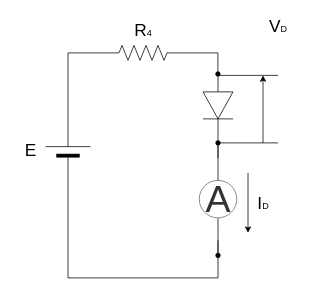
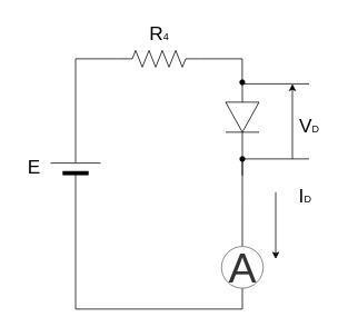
  <mxCell id="0" />
  <mxCell id="1" parent="0" />
  <mxCell id="2" style="edgeStyle=orthogonalEdgeStyle;rounded=0;orthogonalLoop=1;jettySize=auto;html=1;exitX=0;exitY=0.5;exitDx=0;exitDy=0;exitPerimeter=0;strokeColor=#000000;endArrow=none;endFill=0;" edge="1" parent="1" source="3"><mxGeometry relative="1" as="geometry"><mxPoint x="290" y="320" as="targetPoint" /><Array as="points"><mxPoint x="90" y="370" /><mxPoint x="290" y="370" /></Array></mxGeometry></mxCell>
  <mxCell id="3" value="" style="verticalLabelPosition=bottom;shadow=0;dashed=0;align=center;html=1;verticalAlign=top;strokeWidth=1;shape=mxgraph.electrical.miscellaneous.monocell_battery;rotation=-90;strokeColor=#000000;fillColor=#000000;" vertex="1" parent="1"><mxGeometry x="40" y="170" width="100" height="60" as="geometry" /></mxCell>
  <mxCell id="4" value="" style="pointerEvents=1;verticalLabelPosition=bottom;shadow=0;dashed=0;align=center;html=1;verticalAlign=top;shape=mxgraph.electrical.resistors.resistor_2;strokeColor=#000000;" vertex="1" parent="1"><mxGeometry x="140" y="60" width="100" height="20" as="geometry" /></mxCell>
  <mxCell id="5" style="edgeStyle=orthogonalEdgeStyle;rounded=0;orthogonalLoop=1;jettySize=auto;html=1;exitX=1;exitY=0.5;exitDx=0;exitDy=0;exitPerimeter=0;endArrow=none;endFill=0;strokeColor=#000000;" edge="1" parent="1" source="6"><mxGeometry relative="1" as="geometry"><mxPoint x="290" y="210" as="targetPoint" /></mxGeometry></mxCell>
  <mxCell id="6" value="" style="pointerEvents=1;fillColor=#FFFFFF;verticalLabelPosition=bottom;shadow=0;dashed=0;align=center;html=1;verticalAlign=top;shape=mxgraph.electrical.diodes.diode;rotation=90;strokeColor=#000000;fontColor=#333333;" vertex="1" parent="1"><mxGeometry x="245" y="120" width="90" height="40" as="geometry" /></mxCell>
  <mxCell id="7" style="edgeStyle=orthogonalEdgeStyle;rounded=0;orthogonalLoop=1;jettySize=auto;html=1;exitX=0.5;exitY=1;exitDx=0;exitDy=0;endArrow=oval;endFill=1;strokeColor=#000000;" edge="1" parent="1" source="9"><mxGeometry relative="1" as="geometry"><mxPoint x="290" y="340" as="targetPoint" /></mxGeometry></mxCell>
  <mxCell id="8" style="edgeStyle=orthogonalEdgeStyle;rounded=0;orthogonalLoop=1;jettySize=auto;html=1;exitX=0.5;exitY=0;exitDx=0;exitDy=0;endArrow=oval;endFill=1;strokeColor=#000000;" edge="1" parent="1" source="9"><mxGeometry relative="1" as="geometry"><mxPoint x="290" y="190" as="targetPoint" /></mxGeometry></mxCell>
- <mxCell id="9" value="A" style="verticalLabelPosition=middle;shadow=0;dashed=0;align=center;html=1;verticalAlign=middle;strokeWidth=1;shape=ellipse;aspect=fixed;fontSize=50;strokeColor=#666666;fillColor=#FFFFFF;fontColor=#333333;" vertex="1" parent="1"><mxGeometry x="265" y="240" width="50" height="50" as="geometry" /></mxCell>
+ <mxCell id="9" value="A" style="verticalLabelPosition=middle;shadow=0;dashed=0;align=center;html=1;verticalAlign=middle;strokeWidth=1;shape=ellipse;aspect=fixed;fontSize=50;strokeColor=#666666;fillColor=#FFFFFF;fontColor=#333333;" vertex="1" parent="1"><mxGeometry x="265" y="295" width="50" height="50" as="geometry" /></mxCell>
  <mxCell id="10" style="edgeStyle=orthogonalEdgeStyle;rounded=0;orthogonalLoop=1;jettySize=auto;html=1;exitX=1;exitY=0.5;exitDx=0;exitDy=0;exitPerimeter=0;entryX=0;entryY=0.5;entryDx=0;entryDy=0;entryPerimeter=0;endArrow=none;endFill=0;strokeColor=#000000;" edge="1" parent="1" source="3" target="4"><mxGeometry relative="1" as="geometry" /></mxCell>
  <mxCell id="11" style="edgeStyle=orthogonalEdgeStyle;rounded=0;orthogonalLoop=1;jettySize=auto;html=1;exitX=1;exitY=0.5;exitDx=0;exitDy=0;exitPerimeter=0;entryX=0.035;entryY=0.503;entryDx=0;entryDy=0;entryPerimeter=0;endArrow=oval;endFill=1;strokeColor=#000000;" edge="1" parent="1" source="4" target="6"><mxGeometry relative="1" as="geometry" /></mxCell>
  <mxCell id="12" value="&lt;div&gt;&lt;font style=&quot;font-size: 23px;&quot; color=&quot;#000000&quot;&gt;E&lt;/font&gt;&lt;/div&gt;" style="text;html=1;align=center;verticalAlign=middle;resizable=0;points=[];autosize=1;strokeColor=none;fillColor=none;" vertex="1" parent="1"><mxGeometry x="20" y="180" width="40" height="40" as="geometry" /></mxCell>
  <mxCell id="13" value="" style="endArrow=none;html=1;rounded=0;strokeColor=#000000;" edge="1" parent="1"><mxGeometry width="50" height="50" relative="1" as="geometry"><mxPoint x="290" y="100" as="sourcePoint" /><mxPoint x="370" y="100" as="targetPoint" /></mxGeometry></mxCell>
  <mxCell id="14" value="" style="endArrow=none;html=1;rounded=0;strokeColor=#000000;" edge="1" parent="1"><mxGeometry width="50" height="50" relative="1" as="geometry"><mxPoint x="290" y="190" as="sourcePoint" /><mxPoint x="370" y="190" as="targetPoint" /></mxGeometry></mxCell>
  <mxCell id="15" value="" style="endArrow=classic;html=1;rounded=0;strokeColor=#000000;" edge="1" parent="1"><mxGeometry width="50" height="50" relative="1" as="geometry"><mxPoint x="350" y="190" as="sourcePoint" /><mxPoint x="350" y="100" as="targetPoint" /></mxGeometry></mxCell>
- <mxCell id="16" value="&lt;font color=&quot;#000000&quot;&gt;&lt;span style=&quot;font-size: 23px;&quot;&gt;V&lt;/span&gt;D&lt;/font&gt;" style="text;html=1;align=center;verticalAlign=middle;resizable=0;points=[];autosize=1;strokeColor=none;fillColor=none;" vertex="1" parent="1"><mxGeometry x="345" y="15" width="50" height="40" as="geometry" /></mxCell>
+ <mxCell id="16" value="&lt;font color=&quot;#000000&quot;&gt;&lt;span style=&quot;font-size: 23px;&quot;&gt;V&lt;/span&gt;D&lt;/font&gt;" style="text;html=1;align=center;verticalAlign=middle;resizable=0;points=[];autosize=1;strokeColor=none;fillColor=none;" vertex="1" parent="1"><mxGeometry x="345" y="130" width="50" height="40" as="geometry" /></mxCell>
  <mxCell id="17" value="&lt;font color=&quot;#000000&quot;&gt;&lt;span style=&quot;font-size: 23px;&quot;&gt;R&lt;/span&gt;4&lt;/font&gt;" style="text;html=1;align=center;verticalAlign=middle;resizable=0;points=[];autosize=1;strokeColor=none;fillColor=none;" vertex="1" parent="1"><mxGeometry x="165" y="20" width="50" height="40" as="geometry" /></mxCell>
  <mxCell id="18" value="" style="endArrow=classic;html=1;rounded=0;strokeColor=#000000;" edge="1" parent="1"><mxGeometry width="50" height="50" relative="1" as="geometry"><mxPoint x="330" y="230" as="sourcePoint" /><mxPoint x="330" y="310" as="targetPoint" /></mxGeometry></mxCell>
- <mxCell id="19" value="&lt;font color=&quot;#000000&quot;&gt;&lt;span style=&quot;font-size: 23px;&quot;&gt;I&lt;/span&gt;D&lt;/font&gt;" style="text;html=1;align=center;verticalAlign=middle;resizable=0;points=[];autosize=1;strokeColor=none;fillColor=none;" vertex="1" parent="1"><mxGeometry x="330" y="250" width="40" height="40" as="geometry" /></mxCell>
+ <mxCell id="19" value="&lt;font color=&quot;#000000&quot;&gt;&lt;span style=&quot;font-size: 23px;&quot;&gt;I&lt;/span&gt;D&lt;/font&gt;" style="text;html=1;align=center;verticalAlign=middle;resizable=0;points=[];autosize=1;strokeColor=none;fillColor=none;" vertex="1" parent="1"><mxGeometry x="345" y="215" width="40" height="40" as="geometry" /></mxCell>
